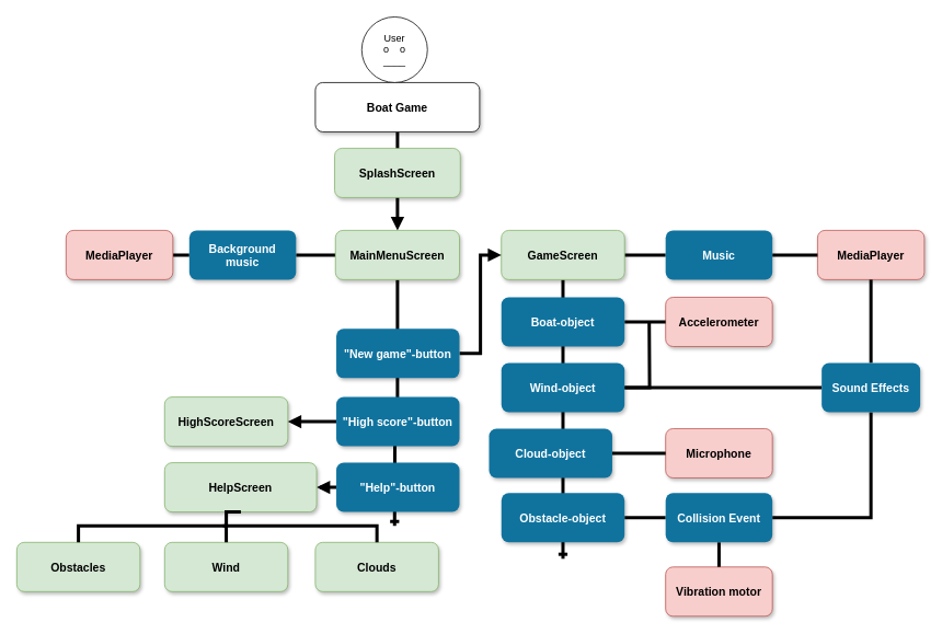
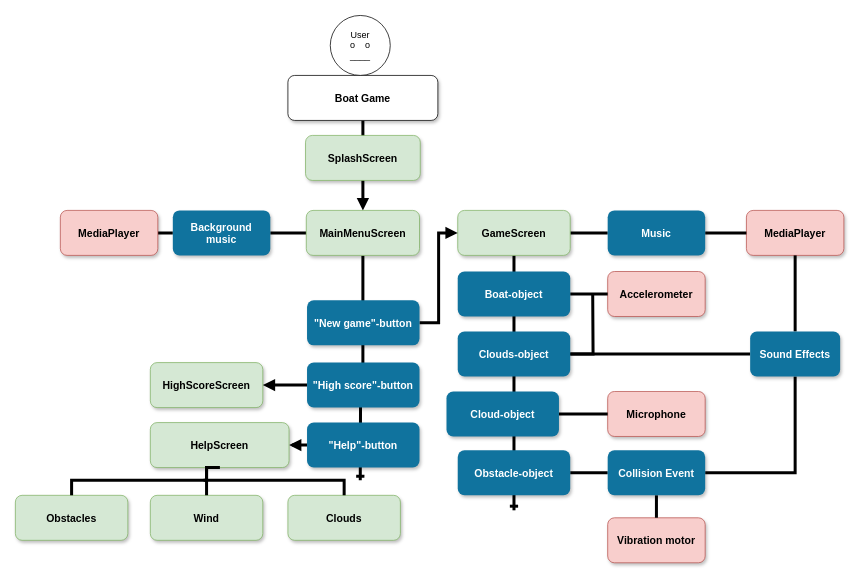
  <mxCell id="0" />
  <mxCell id="1" parent="0" />
  <mxCell id="2" style="edgeStyle=orthogonalEdgeStyle;rounded=0;orthogonalLoop=1;jettySize=auto;html=1;startArrow=none;startFill=0;endArrow=block;endFill=1;strokeColor=#000000;strokeWidth=4;" parent="1" source="3" target="6" edge="1"><mxGeometry relative="1" as="geometry" /></mxCell>
  <mxCell id="3" value="Boat Game" style="rounded=1;shadow=1;fontStyle=1;fontSize=14;" parent="1" vertex="1"><mxGeometry x="383.5" y="100" width="200" height="60" as="geometry" /></mxCell>
  <mxCell id="4" style="edgeStyle=orthogonalEdgeStyle;rounded=0;orthogonalLoop=1;jettySize=auto;html=1;endArrow=none;endFill=0;strokeWidth=4;" parent="1" source="6" target="10" edge="1"><mxGeometry relative="1" as="geometry" /></mxCell>
  <mxCell id="5" style="edgeStyle=orthogonalEdgeStyle;rounded=0;orthogonalLoop=1;jettySize=auto;html=1;endArrow=ERone;endFill=0;strokeWidth=4;" parent="1" source="6" edge="1"><mxGeometry relative="1" as="geometry"><mxPoint x="480" y="640" as="targetPoint" /></mxGeometry></mxCell>
  <mxCell id="6" value="MainMenuScreen" style="rounded=1;shadow=1;fontStyle=1;fontSize=14;fillColor=#d5e8d4;strokeColor=#82b366;" parent="1" vertex="1"><mxGeometry x="408" y="280" width="151" height="60" as="geometry" /></mxCell>
  <mxCell id="7" style="edgeStyle=orthogonalEdgeStyle;rounded=0;orthogonalLoop=1;jettySize=auto;html=1;entryX=1;entryY=0.5;entryDx=0;entryDy=0;endArrow=block;endFill=1;strokeWidth=4;" parent="1" source="28" target="23" edge="1"><mxGeometry relative="1" as="geometry" /></mxCell>
  <mxCell id="8" value="&lt;div&gt;User&lt;br&gt;&lt;/div&gt;&lt;div&gt;o&amp;nbsp; &amp;nbsp; o&lt;br&gt;&lt;/div&gt;&lt;div&gt;____&lt;br&gt;&lt;/div&gt;" style="ellipse;whiteSpace=wrap;html=1;aspect=fixed;" parent="1" vertex="1"><mxGeometry x="440" y="20" width="80" height="80" as="geometry" /></mxCell>
  <mxCell id="9" value="" style="edgeStyle=orthogonalEdgeStyle;rounded=0;orthogonalLoop=1;jettySize=auto;html=1;endArrow=none;endFill=0;strokeWidth=4;" parent="1" source="10" target="11" edge="1"><mxGeometry relative="1" as="geometry" /></mxCell>
  <mxCell id="10" value="Background &#10;music" style="rounded=1;fillColor=#10739E;strokeColor=none;shadow=1;gradientColor=none;fontStyle=1;fontColor=#FFFFFF;fontSize=14;" parent="1" vertex="1"><mxGeometry x="230" y="280" width="130" height="60" as="geometry" /></mxCell>
  <mxCell id="11" value="MediaPlayer" style="rounded=1;fillColor=#f8cecc;strokeColor=#b85450;shadow=1;fontStyle=1;fontSize=14;" parent="1" vertex="1"><mxGeometry x="80" y="280" width="130" height="60" as="geometry" /></mxCell>
  <mxCell id="12" value="" style="edgeStyle=orthogonalEdgeStyle;rounded=0;orthogonalLoop=1;jettySize=auto;html=1;strokeWidth=4;endArrow=none;endFill=0;" parent="1" source="14" target="21" edge="1"><mxGeometry relative="1" as="geometry" /></mxCell>
  <mxCell id="13" style="edgeStyle=orthogonalEdgeStyle;rounded=0;orthogonalLoop=1;jettySize=auto;html=1;endArrow=ERone;endFill=0;strokeWidth=4;" parent="1" source="14" edge="1"><mxGeometry relative="1" as="geometry"><mxPoint x="685" y="680" as="targetPoint" /></mxGeometry></mxCell>
  <mxCell id="14" value="GameScreen" style="rounded=1;fillColor=#d5e8d4;strokeColor=#82b366;shadow=1;fontStyle=1;fontSize=14;" parent="1" vertex="1"><mxGeometry x="610" y="280" width="150" height="60" as="geometry" /></mxCell>
  <mxCell id="15" value="Accelerometer" style="rounded=1;fillColor=#f8cecc;strokeColor=#b85450;shadow=1;fontStyle=1;fontSize=14;" parent="1" vertex="1"><mxGeometry x="810" y="361.5" width="130" height="60" as="geometry" /></mxCell>
  <mxCell id="16" style="edgeStyle=orthogonalEdgeStyle;rounded=0;orthogonalLoop=1;jettySize=auto;html=1;startArrow=none;startFill=0;endArrow=none;endFill=0;strokeColor=#000000;strokeWidth=4;" parent="1" source="29" target="15" edge="1"><mxGeometry relative="1" as="geometry" /></mxCell>
  <mxCell id="17" value="SplashScreen" style="rounded=1;shadow=1;fontStyle=1;fontSize=14;fillColor=#d5e8d4;strokeColor=#82b366;" parent="1" vertex="1"><mxGeometry x="407" y="180" width="153" height="60" as="geometry" /></mxCell>
  <mxCell id="18" value="Microphone" style="rounded=1;fillColor=#f8cecc;strokeColor=#b85450;shadow=1;fontStyle=1;fontSize=14;" parent="1" vertex="1"><mxGeometry x="810" y="521.5" width="130" height="60" as="geometry" /></mxCell>
  <mxCell id="19" value="MediaPlayer" style="rounded=1;fillColor=#f8cecc;strokeColor=#b85450;shadow=1;fontStyle=1;fontSize=14;" parent="1" vertex="1"><mxGeometry x="995" y="280" width="130" height="60" as="geometry" /></mxCell>
  <mxCell id="20" value="" style="edgeStyle=orthogonalEdgeStyle;rounded=0;orthogonalLoop=1;jettySize=auto;html=1;endArrow=none;endFill=0;strokeWidth=4;" parent="1" source="21" target="19" edge="1"><mxGeometry relative="1" as="geometry" /></mxCell>
  <mxCell id="21" value="Music" style="rounded=1;fillColor=#10739E;strokeColor=none;shadow=1;gradientColor=none;fontStyle=1;fontColor=#FFFFFF;fontSize=14;" parent="1" vertex="1"><mxGeometry x="810" y="280" width="130" height="60" as="geometry" /></mxCell>
  <mxCell id="22" value="HighScoreScreen" style="rounded=1;shadow=1;fontStyle=1;fontSize=14;fillColor=#d5e8d4;strokeColor=#82b366;" parent="1" vertex="1"><mxGeometry x="200" y="483" width="150" height="60" as="geometry" /></mxCell>
  <mxCell id="23" value="HelpScreen" style="rounded=1;shadow=1;fontStyle=1;fontSize=14;fillColor=#d5e8d4;strokeColor=#82b366;" parent="1" vertex="1"><mxGeometry x="200" y="563" width="185" height="60" as="geometry" /></mxCell>
  <mxCell id="24" style="edgeStyle=orthogonalEdgeStyle;rounded=0;orthogonalLoop=1;jettySize=auto;html=1;entryX=1;entryY=0.5;entryDx=0;entryDy=0;endArrow=block;endFill=1;strokeWidth=4;" parent="1" source="25" target="22" edge="1"><mxGeometry relative="1" as="geometry" /></mxCell>
  <mxCell id="25" value="&quot;High score&quot;-button" style="rounded=1;fillColor=#10739E;strokeColor=none;shadow=1;gradientColor=none;fontStyle=1;fontColor=#FFFFFF;fontSize=14;" parent="1" vertex="1"><mxGeometry x="409" y="483" width="150" height="60" as="geometry" /></mxCell>
  <mxCell id="26" style="edgeStyle=orthogonalEdgeStyle;rounded=0;orthogonalLoop=1;jettySize=auto;html=1;entryX=0;entryY=0.5;entryDx=0;entryDy=0;endArrow=block;endFill=1;strokeWidth=4;" parent="1" source="27" target="14" edge="1"><mxGeometry relative="1" as="geometry" /></mxCell>
  <mxCell id="27" value="&quot;New game&quot;-button" style="rounded=1;fillColor=#10739E;strokeColor=none;shadow=1;gradientColor=none;fontStyle=1;fontColor=#FFFFFF;fontSize=14;" parent="1" vertex="1"><mxGeometry x="409" y="400" width="150" height="60" as="geometry" /></mxCell>
  <mxCell id="28" value="&quot;Help&quot;-button" style="rounded=1;fillColor=#10739E;strokeColor=none;shadow=1;gradientColor=none;fontStyle=1;fontColor=#FFFFFF;fontSize=14;" parent="1" vertex="1"><mxGeometry x="409" y="563" width="150" height="60" as="geometry" /></mxCell>
  <mxCell id="29" value="Boat-object" style="rounded=1;fillColor=#10739E;strokeColor=none;shadow=1;gradientColor=none;fontStyle=1;fontColor=#FFFFFF;fontSize=14;" parent="1" vertex="1"><mxGeometry x="610" y="361.5" width="150" height="60" as="geometry" /></mxCell>
  <mxCell id="30" style="edgeStyle=orthogonalEdgeStyle;rounded=0;orthogonalLoop=1;jettySize=auto;html=1;endArrow=none;endFill=0;strokeWidth=4;" parent="1" source="32" edge="1"><mxGeometry relative="1" as="geometry"><mxPoint x="790" y="391.5" as="targetPoint" /></mxGeometry></mxCell>
  <mxCell id="31" style="edgeStyle=orthogonalEdgeStyle;rounded=0;orthogonalLoop=1;jettySize=auto;html=1;entryX=0;entryY=0.5;entryDx=0;entryDy=0;strokeWidth=4;endArrow=none;endFill=0;" edge="1" parent="1" source="32" target="42"><mxGeometry relative="1" as="geometry" /></mxCell>
- <mxCell id="32" value="Wind-object" style="rounded=1;fillColor=#10739E;strokeColor=none;shadow=1;gradientColor=none;fontStyle=1;fontColor=#FFFFFF;fontSize=14;" parent="1" vertex="1"><mxGeometry x="610" y="441.5" width="150" height="60" as="geometry" /></mxCell>
+ <mxCell id="32" value="Clouds-object" style="rounded=1;fillColor=#10739E;strokeColor=none;shadow=1;gradientColor=none;fontStyle=1;fontColor=#FFFFFF;fontSize=14;" parent="1" vertex="1"><mxGeometry x="610" y="441.5" width="150" height="60" as="geometry" /></mxCell>
  <mxCell id="33" style="edgeStyle=orthogonalEdgeStyle;rounded=0;orthogonalLoop=1;jettySize=auto;html=1;entryX=0;entryY=0.5;entryDx=0;entryDy=0;endArrow=none;endFill=0;strokeWidth=4;" edge="1" parent="1" source="34" target="40"><mxGeometry relative="1" as="geometry" /></mxCell>
  <mxCell id="34" value="Obstacle-object" style="rounded=1;fillColor=#10739E;strokeColor=none;shadow=1;gradientColor=none;fontStyle=1;fontColor=#FFFFFF;fontSize=14;" parent="1" vertex="1"><mxGeometry x="610" y="600" width="150" height="60" as="geometry" /></mxCell>
  <mxCell id="35" style="edgeStyle=orthogonalEdgeStyle;rounded=0;orthogonalLoop=1;jettySize=auto;html=1;endArrow=none;endFill=0;strokeWidth=4;" parent="1" source="36" target="18" edge="1"><mxGeometry relative="1" as="geometry" /></mxCell>
  <mxCell id="36" value="Cloud-object" style="rounded=1;fillColor=#10739E;strokeColor=none;shadow=1;gradientColor=none;fontStyle=1;fontColor=#FFFFFF;fontSize=14;" parent="1" vertex="1"><mxGeometry x="595" y="521.5" width="150" height="60" as="geometry" /></mxCell>
  <mxCell id="37" value="Vibration motor" style="rounded=1;fillColor=#f8cecc;strokeColor=#b85450;shadow=1;fontStyle=1;fontSize=14;" vertex="1" parent="1"><mxGeometry x="810" y="690" width="130" height="60" as="geometry" /></mxCell>
  <mxCell id="38" style="edgeStyle=orthogonalEdgeStyle;rounded=0;orthogonalLoop=1;jettySize=auto;html=1;entryX=0.5;entryY=1;entryDx=0;entryDy=0;endArrow=none;endFill=0;strokeWidth=4;" edge="1" parent="1" source="40" target="42"><mxGeometry relative="1" as="geometry"><Array as="points"><mxPoint x="1060" y="630" /></Array></mxGeometry></mxCell>
  <mxCell id="39" style="edgeStyle=orthogonalEdgeStyle;rounded=0;orthogonalLoop=1;jettySize=auto;html=1;entryX=0.5;entryY=0;entryDx=0;entryDy=0;endArrow=none;endFill=0;strokeWidth=4;" edge="1" parent="1" source="40" target="37"><mxGeometry relative="1" as="geometry" /></mxCell>
  <mxCell id="40" value="Collision Event" style="rounded=1;fillColor=#10739E;strokeColor=none;shadow=1;gradientColor=none;fontStyle=1;fontColor=#FFFFFF;fontSize=14;" vertex="1" parent="1"><mxGeometry x="810" y="600" width="130" height="60" as="geometry" /></mxCell>
  <mxCell id="41" style="edgeStyle=orthogonalEdgeStyle;rounded=0;orthogonalLoop=1;jettySize=auto;html=1;entryX=0.5;entryY=1;entryDx=0;entryDy=0;endArrow=none;endFill=0;strokeWidth=4;" edge="1" parent="1" source="42" target="19"><mxGeometry relative="1" as="geometry" /></mxCell>
  <mxCell id="42" value="Sound Effects" style="whiteSpace=wrap;html=1;rounded=1;shadow=1;fontSize=14;fontColor=#FFFFFF;fontStyle=1;strokeColor=none;fillColor=#10739E;" vertex="1" parent="1"><mxGeometry x="1000" y="441.5" width="120" height="60" as="geometry" /></mxCell>
  <mxCell id="43" value="Wind" style="rounded=1;shadow=1;fontStyle=1;fontSize=14;fillColor=#d5e8d4;strokeColor=#82b366;" vertex="1" parent="1"><mxGeometry x="200" y="660" width="150" height="60" as="geometry" /></mxCell>
  <mxCell id="44" value="Clouds" style="rounded=1;shadow=1;fontStyle=1;fontSize=14;fillColor=#d5e8d4;strokeColor=#82b366;" vertex="1" parent="1"><mxGeometry x="383.5" y="660" width="150" height="60" as="geometry" /></mxCell>
  <mxCell id="45" value="Obstacles" style="rounded=1;shadow=1;fontStyle=1;fontSize=14;fillColor=#d5e8d4;strokeColor=#82b366;" vertex="1" parent="1"><mxGeometry x="20" y="660" width="150" height="60" as="geometry" /></mxCell>
  <mxCell id="46" style="edgeStyle=orthogonalEdgeStyle;rounded=0;orthogonalLoop=1;jettySize=auto;html=1;endArrow=none;endFill=0;strokeWidth=4;entryX=0.5;entryY=0;entryDx=0;entryDy=0;exitX=0.5;exitY=1;exitDx=0;exitDy=0;" edge="1" parent="1" source="23" target="45"><mxGeometry relative="1" as="geometry"><mxPoint x="169" y="640" as="sourcePoint" /><mxPoint x="121" y="640" as="targetPoint" /><Array as="points"><mxPoint x="275" y="640" /><mxPoint x="95" y="640" /></Array></mxGeometry></mxCell>
  <mxCell id="47" style="edgeStyle=orthogonalEdgeStyle;rounded=0;orthogonalLoop=1;jettySize=auto;html=1;endArrow=none;endFill=0;strokeWidth=4;entryX=0.5;entryY=1;entryDx=0;entryDy=0;exitX=0.5;exitY=0;exitDx=0;exitDy=0;" edge="1" parent="1" source="43" target="23"><mxGeometry relative="1" as="geometry"><mxPoint x="348" y="640" as="sourcePoint" /><mxPoint x="300" y="640" as="targetPoint" /><Array as="points"><mxPoint x="275" y="640" /><mxPoint x="275" y="640" /></Array></mxGeometry></mxCell>
  <mxCell id="48" style="edgeStyle=orthogonalEdgeStyle;rounded=0;orthogonalLoop=1;jettySize=auto;html=1;endArrow=none;endFill=0;strokeWidth=4;exitX=0.5;exitY=0;exitDx=0;exitDy=0;" edge="1" parent="1" source="44"><mxGeometry relative="1" as="geometry"><mxPoint x="319" y="640" as="sourcePoint" /><mxPoint x="271" y="640" as="targetPoint" /><Array as="points"><mxPoint x="459" y="640" /></Array></mxGeometry></mxCell>
